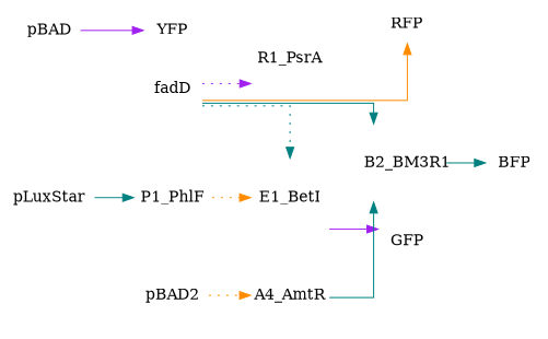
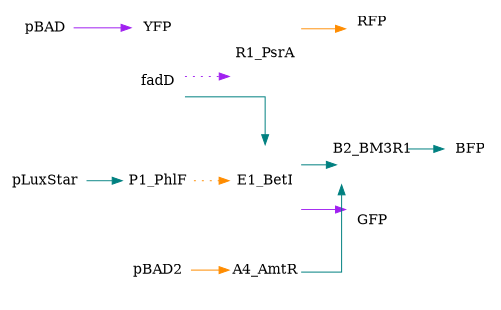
  digraph {
    rankdir=LR
    splines=ortho
    node [color=teal shape=none]
    edge [color=teal style=solid]
    n1 [label=RFP]
    n2 [color=purple label=GFP]
    n3 [label=BFP]
    n4 [label=YFP]
    n5 [label=fadD]
    B2_BM3R1 [fixedsize=true height=1.0 width=1.0]
    E1_BetI [fixedsize=true height=1.0 width=1.0]
    R1_PsrA [color=purple fixedsize=true height=1.0 width=1.0]
    n9 [label=pLuxStar]
    P1_PhlF [fixedsize=true height=1.0 width=1.0]
    n11 [label=pBAD]
    n12 [label=pBAD2]
    n13 [fixedsize=true height=1.0 label=A4_AmtR width=1.0]
-   n5 -> B2_BM3R1
-   n5 -> E1_BetI [style=dotted]
+   E1_BetI -> B2_BM3R1
+   n5 -> E1_BetI
    n5 -> R1_PsrA [color=purple style=dotted]
    B2_BM3R1 -> n3
    E1_BetI -> n2 [color=purple]
-   n5 -> n1 [color=darkorange]
+   R1_PsrA -> n1 [color=darkorange]
    n9 -> P1_PhlF
    P1_PhlF -> E1_BetI [color=darkorange style=dotted]
    n11 -> n4 [color=purple]
-   n12 -> n13 [color=darkorange style=dotted]
+   n12 -> n13 [color=darkorange]
    n13 -> B2_BM3R1
  }
